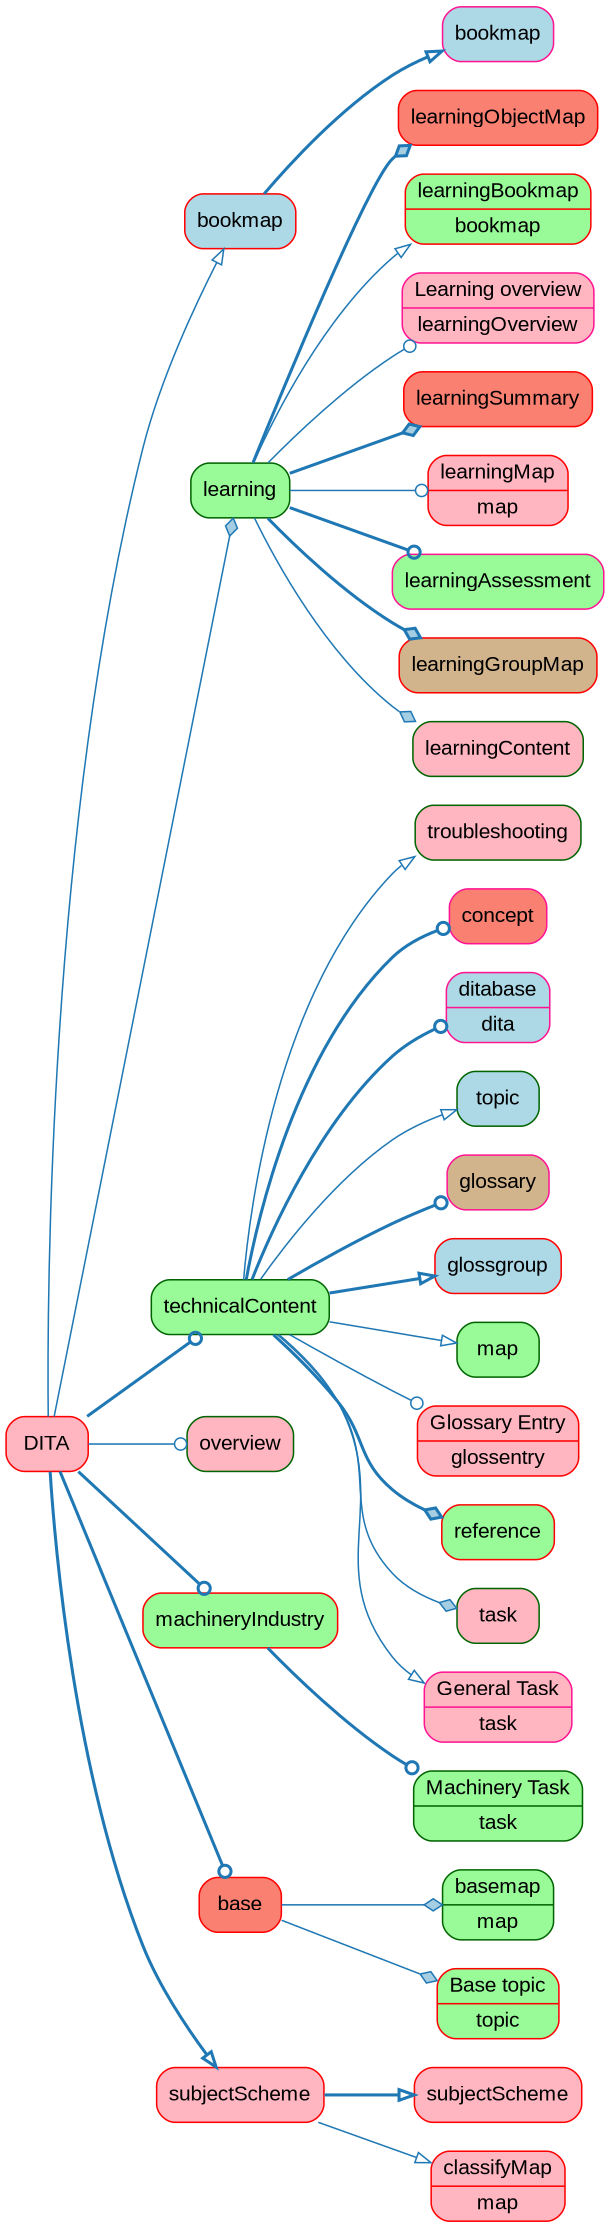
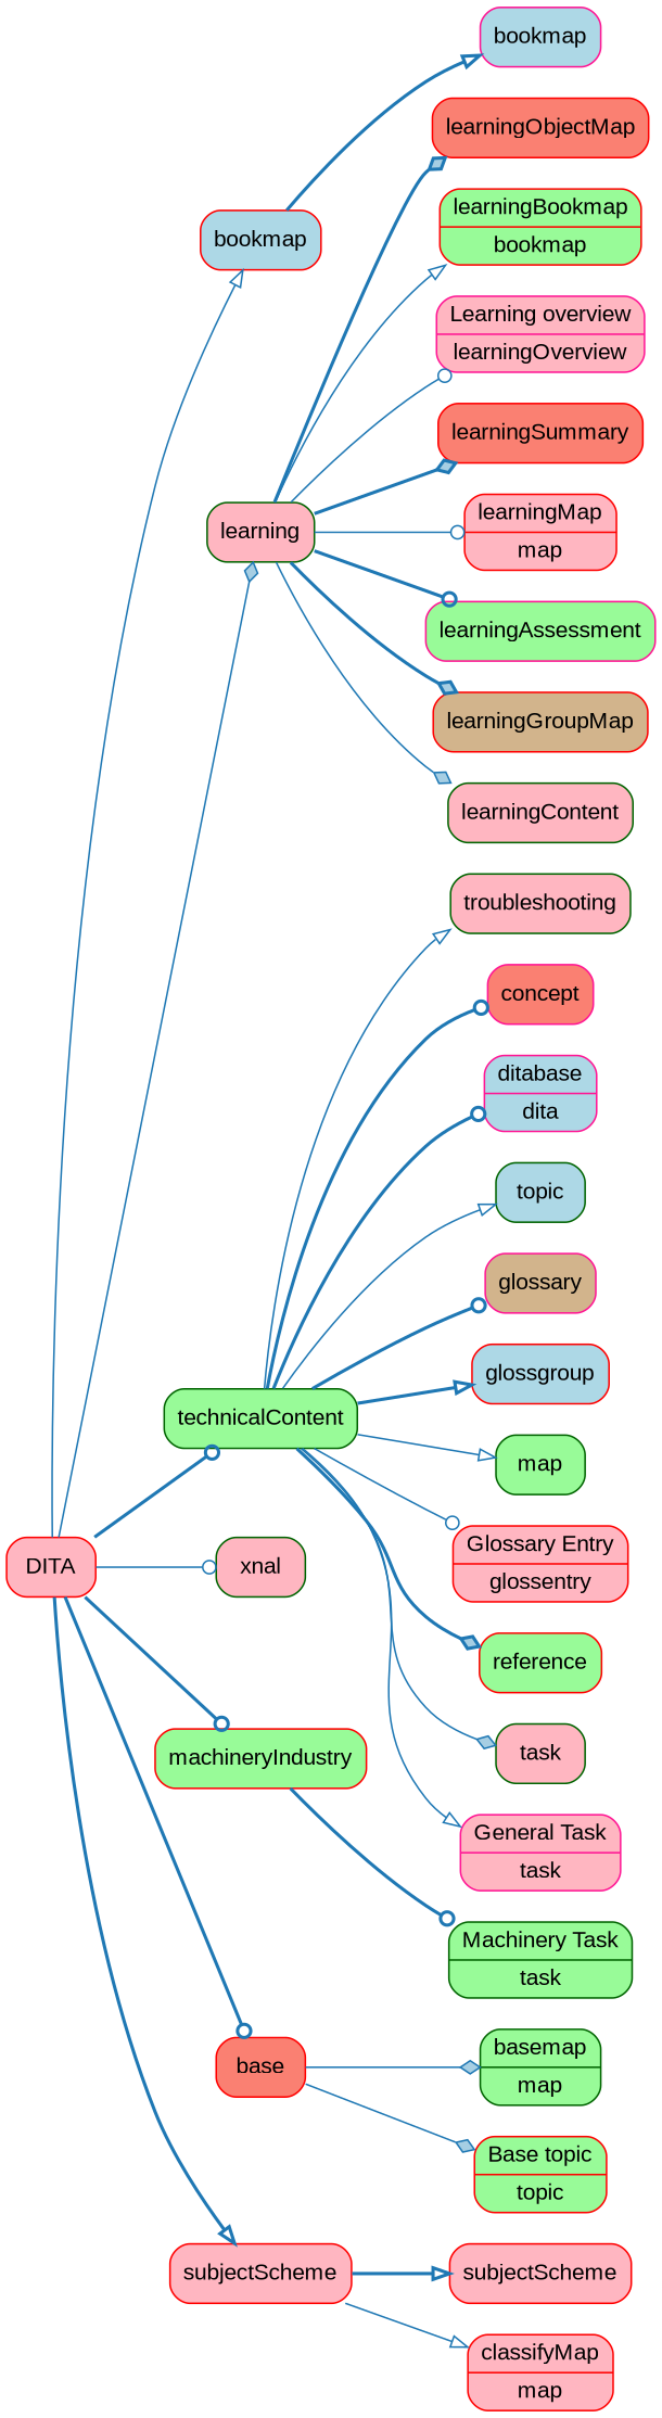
  strict digraph {
    rankdir=LR
    node [color=red fillcolor=lightpink fontname=Arial shape=Mrecord style=filled]
    edge [arrowhead=odot color="#1f78b4" fillcolor="#a6cee3" style=solid]
    n1 [label=DITA]
    n2 [fillcolor=lightblue label=bookmap]
-   n3 [color=darkgreen fillcolor=palegreen label=learning]
+   n3 [color=darkgreen label=learning]
    n4 [color=darkgreen fillcolor=palegreen label=technicalContent]
-   n5 [color=darkgreen label=overview]
+   n5 [color=darkgreen label=xnal]
    n6 [fillcolor=palegreen label=machineryIndustry]
    n7 [fillcolor=salmon label=base]
    n8 [label=subjectScheme]
    n9 [color=deeppink fillcolor=lightblue label=bookmap]
    n10 [fillcolor=salmon label=learningObjectMap]
    n11 [fillcolor=palegreen label="learningBookmap|bookmap"]
    n12 [color=deeppink label="Learning overview|learningOverview"]
    n13 [fillcolor=salmon label=learningSummary]
    n14 [label="learningMap|map"]
    n15 [color=deeppink fillcolor=palegreen label=learningAssessment]
    n16 [fillcolor=tan label=learningGroupMap]
    n17 [color=darkgreen label=learningContent]
    n18 [color=darkgreen label=troubleshooting]
    n19 [color=deeppink fillcolor=salmon label=concept]
    n20 [color=deeppink fillcolor=lightblue label="ditabase|dita"]
    n21 [color=darkgreen fillcolor=lightblue label=topic]
    n22 [color=deeppink fillcolor=tan label=glossary]
    n23 [fillcolor=lightblue label=glossgroup]
    n24 [color=darkgreen fillcolor=palegreen label=map]
    n25 [label="Glossary Entry|glossentry"]
    n26 [fillcolor=palegreen label=reference]
    n27 [color=darkgreen label=task]
    n28 [color=deeppink label="General Task|task"]
    n29 [color=darkgreen fillcolor=palegreen label="Machinery Task|task"]
    n30 [color=darkgreen fillcolor=palegreen label="basemap|map"]
    n31 [fillcolor=palegreen label="Base topic|topic"]
    n32 [label=subjectScheme]
    n33 [label="classifyMap|map"]
    n1 -> n2 [arrowhead=onormal]
    n1 -> n3 [arrowhead=diamond]
    n1 -> n4 [style=bold]
    n1 -> n5
    n1 -> n6 [style=bold]
    n1 -> n7 [style=bold]
    n1 -> n8 [arrowhead=onormal style=bold]
    n2 -> n9 [arrowhead=onormal style=bold]
    n3 -> n10 [arrowhead=diamond style=bold]
    n3 -> n11 [arrowhead=onormal]
    n3 -> n12
    n3 -> n13 [arrowhead=diamond style=bold]
    n3 -> n14
    n3 -> n15 [style=bold]
    n3 -> n16 [arrowhead=diamond style=bold]
    n3 -> n17 [arrowhead=diamond]
    n4 -> n18 [arrowhead=onormal]
    n4 -> n19 [style=bold]
    n4 -> n20 [style=bold]
    n4 -> n21 [arrowhead=onormal]
    n4 -> n22 [style=bold]
    n4 -> n23 [arrowhead=onormal style=bold]
    n4 -> n24 [arrowhead=onormal]
    n4 -> n25
    n4 -> n26 [arrowhead=diamond style=bold]
    n4 -> n27 [arrowhead=diamond]
    n4 -> n28 [arrowhead=onormal]
    n6 -> n29 [style=bold]
    n7 -> n30 [arrowhead=diamond]
    n7 -> n31 [arrowhead=diamond]
    n8 -> n32 [arrowhead=onormal style=bold]
    n8 -> n33 [arrowhead=onormal]
  }
